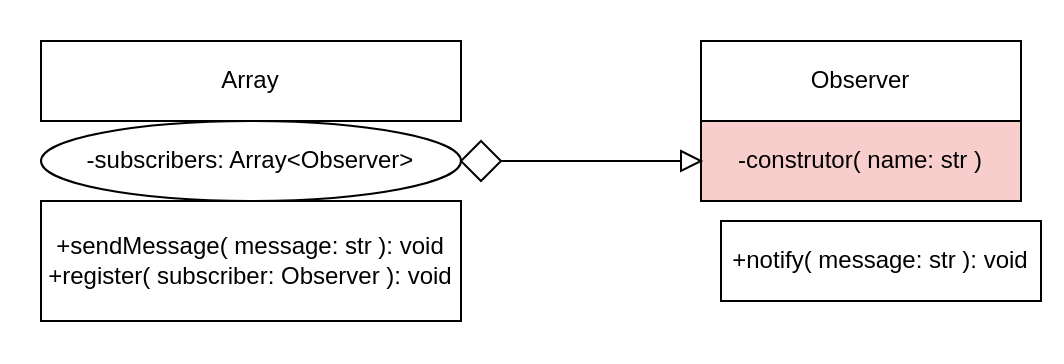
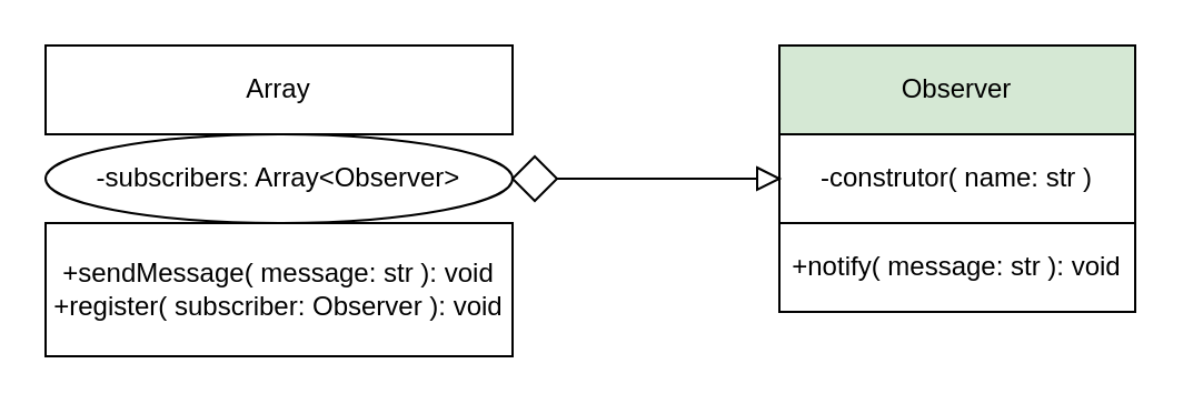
  <mxCell id="0" />
  <mxCell id="1" parent="0" />
  <mxCell id="2" value="Array" style="rounded=0;whiteSpace=wrap;html=1;" parent="1" vertex="1"><mxGeometry x="20" y="20" width="210" height="40" as="geometry" /></mxCell>
  <mxCell id="3" value="-subscribers: Array&amp;lt;Observer&amp;gt;" style="ellipse;whiteSpace=wrap;html=1;" parent="1" vertex="1"><mxGeometry x="20" y="60" width="210" height="40" as="geometry" /></mxCell>
  <mxCell id="4" value="+sendMessage( message: str ): void&lt;br&gt;+register( subscriber: Observer ): void" style="rounded=0;whiteSpace=wrap;html=1;" parent="1" vertex="1"><mxGeometry x="20" y="100" width="210" height="60" as="geometry" /></mxCell>
- <mxCell id="5" value="Observer" style="rounded=0;whiteSpace=wrap;html=1;" parent="1" vertex="1"><mxGeometry x="350" y="20" width="160" height="40" as="geometry" /></mxCell>
- <mxCell id="6" value="-construtor( name: str )" style="rounded=0;whiteSpace=wrap;html=1;fillColor=#f8cecc;" parent="1" vertex="1"><mxGeometry x="350" y="60" width="160" height="40" as="geometry" /></mxCell>
- <mxCell id="7" value="+notify( message: str ): void" style="rounded=0;whiteSpace=wrap;html=1;" parent="1" vertex="1"><mxGeometry x="360" y="110" width="160" height="40" as="geometry" /></mxCell>
+ <mxCell id="5" value="Observer" style="rounded=0;whiteSpace=wrap;html=1;fillColor=#d5e8d4;" parent="1" vertex="1"><mxGeometry x="350" y="20" width="160" height="40" as="geometry" /></mxCell>
+ <mxCell id="6" value="-construtor( name: str )" style="rounded=0;whiteSpace=wrap;html=1;" parent="1" vertex="1"><mxGeometry x="350" y="60" width="160" height="40" as="geometry" /></mxCell>
+ <mxCell id="7" value="+notify( message: str ): void" style="rounded=0;whiteSpace=wrap;html=1;" parent="1" vertex="1"><mxGeometry x="350" y="100" width="160" height="40" as="geometry" /></mxCell>
  <mxCell id="8" value="" style="rhombus;whiteSpace=wrap;html=1;" parent="1" vertex="1"><mxGeometry x="230" y="70" width="20" height="20" as="geometry" /></mxCell>
  <mxCell id="9" value="" style="endArrow=none;html=1;entryX=0;entryY=0.5;entryDx=0;entryDy=0;" edge="1" parent="1" target="10"><mxGeometry width="50" height="50" relative="1" as="geometry"><mxPoint x="250" y="80" as="sourcePoint" /><mxPoint x="330" y="80" as="targetPoint" /></mxGeometry></mxCell>
  <mxCell id="10" value="" style="triangle;whiteSpace=wrap;html=1;" vertex="1" parent="1"><mxGeometry x="340" y="75" width="10" height="10" as="geometry" /></mxCell>
